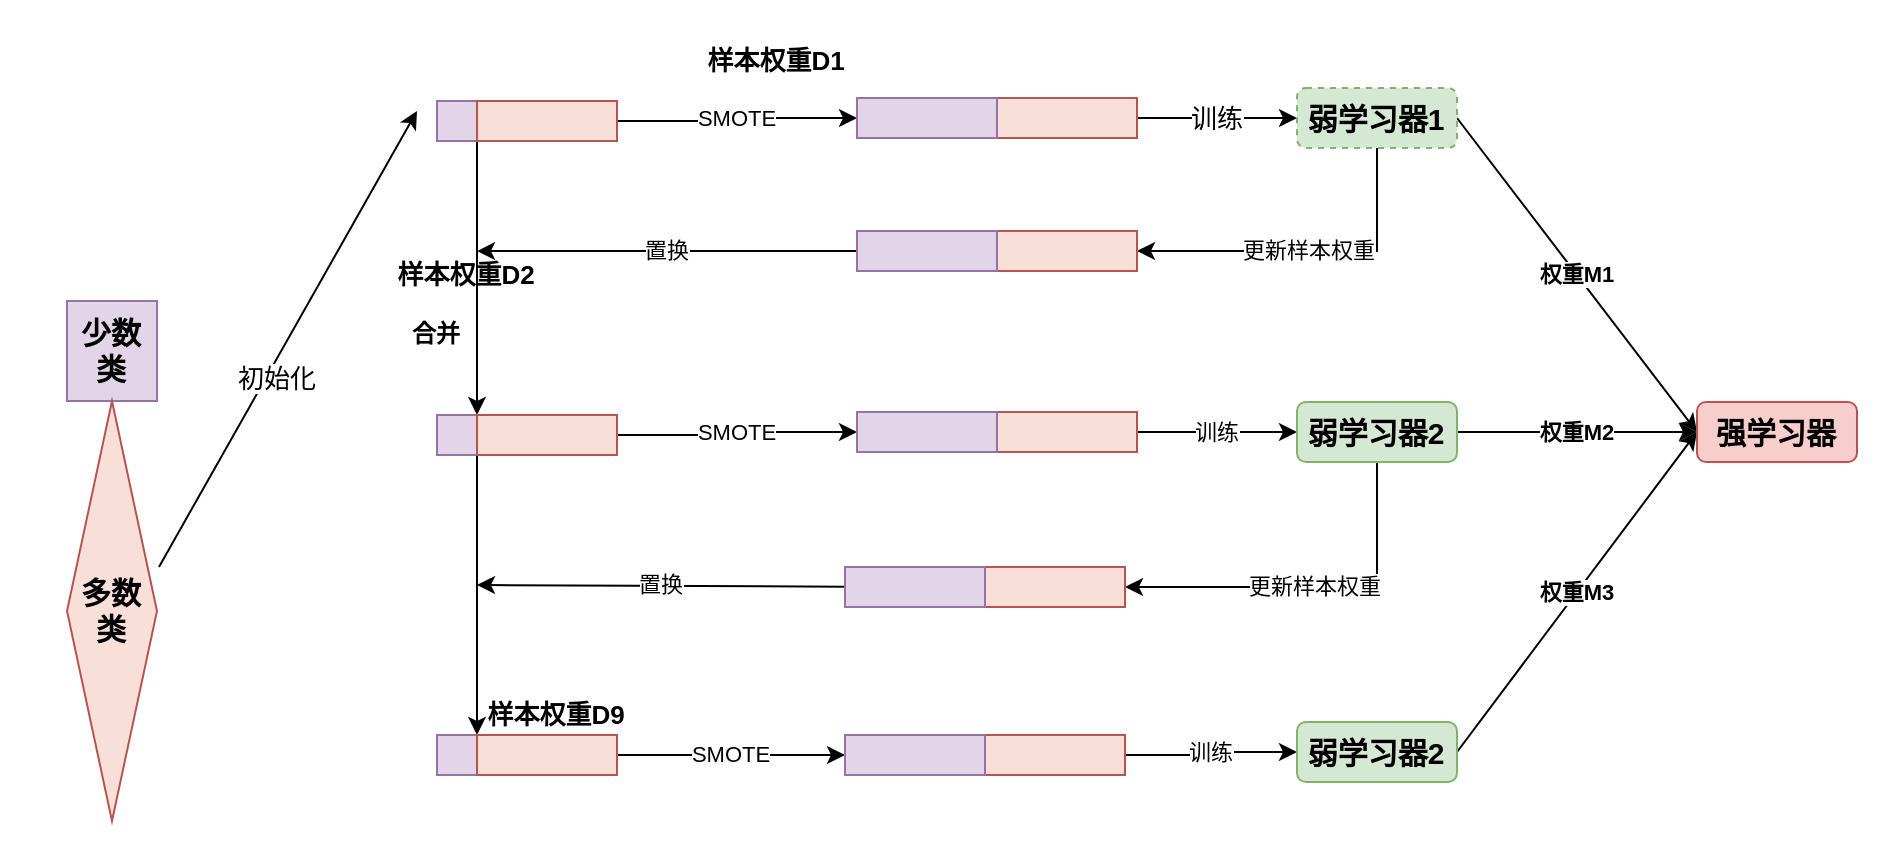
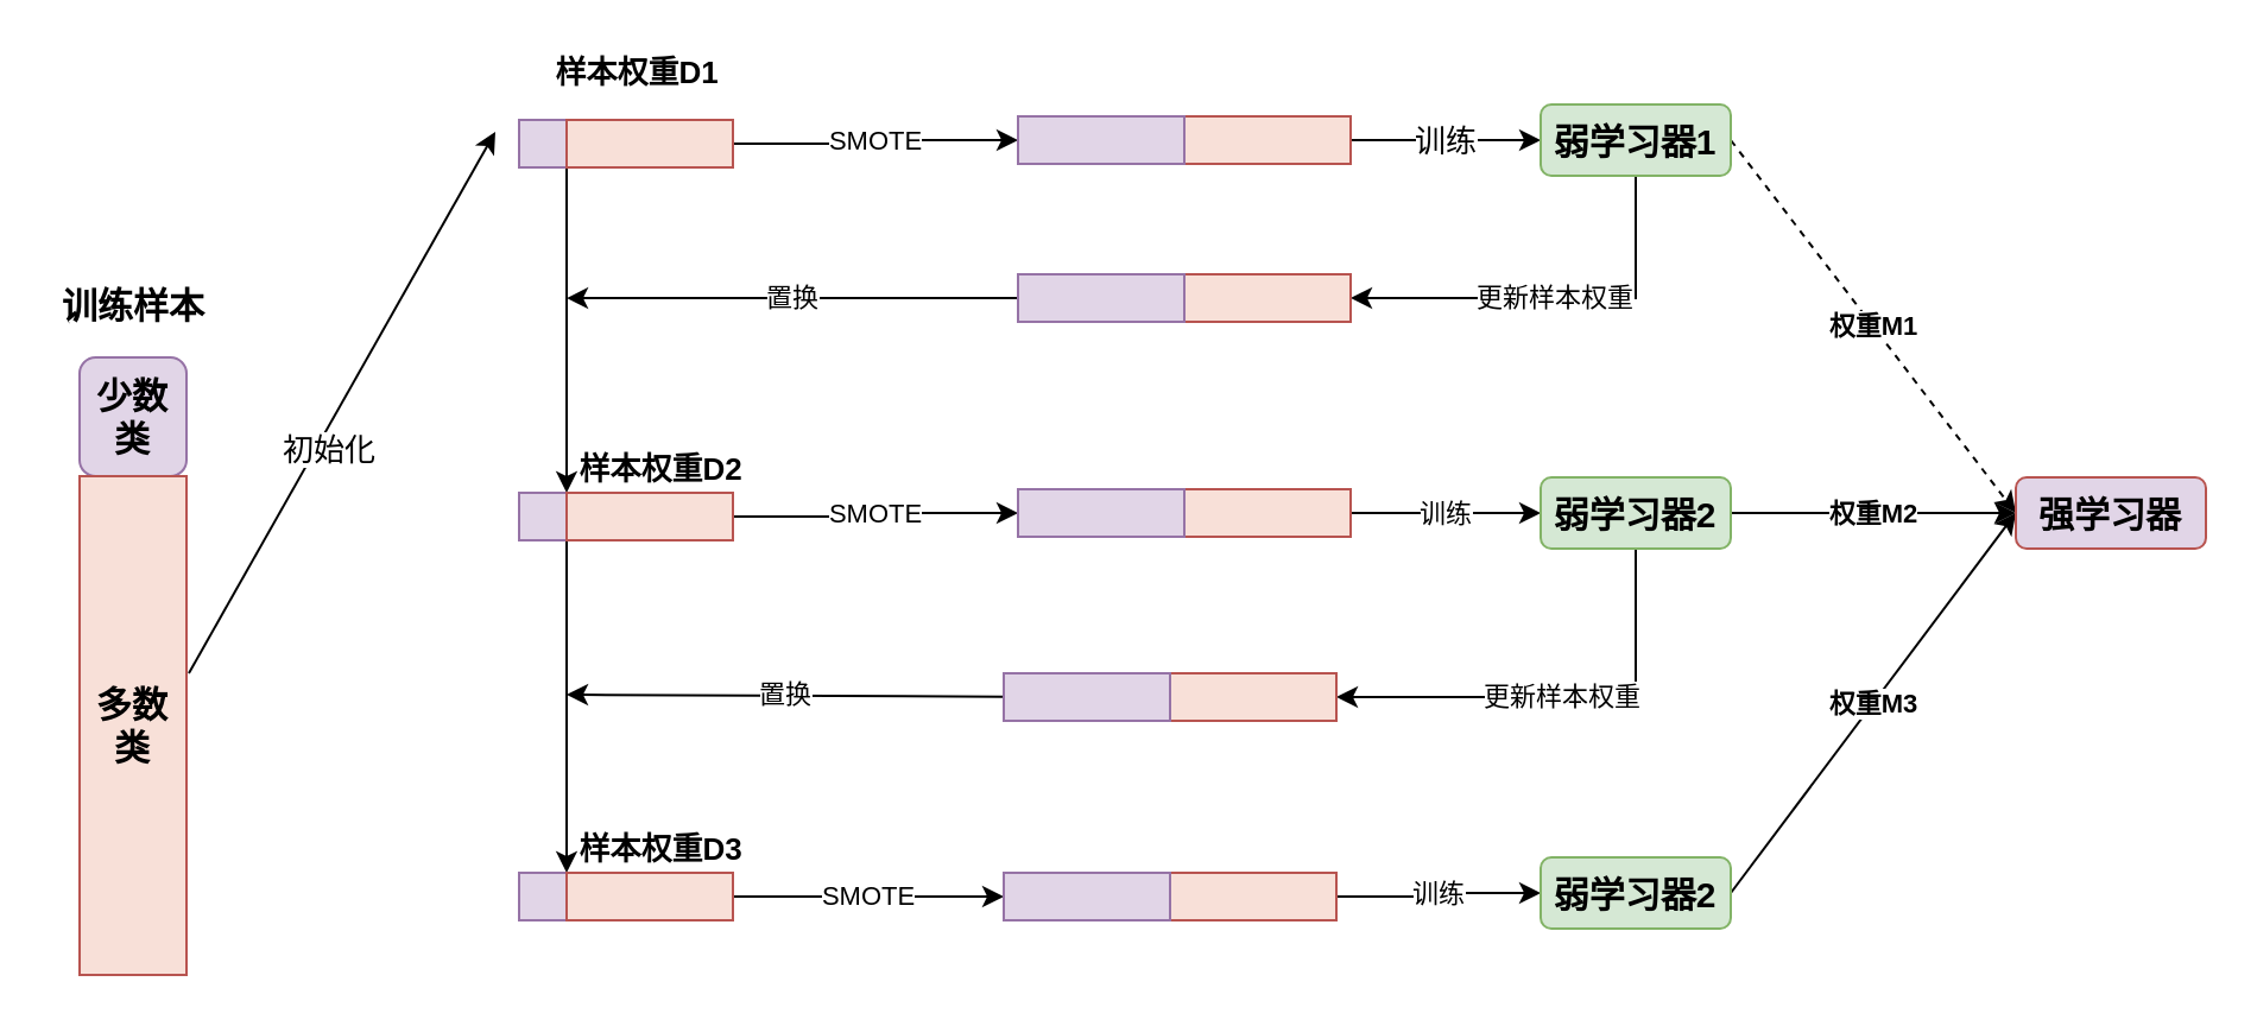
  <mxCell id="0" />
  <mxCell id="1" parent="0" />
- <mxCell id="2" value="少数类" style="rounded=0;whiteSpace=wrap;html=1;fillColor=#e1d5e7;strokeColor=#9673a6;fontStyle=1;fontSize=15;" parent="1" vertex="1"><mxGeometry x="33" y="150" width="45" height="50" as="geometry" /></mxCell>
+ <mxCell id="2" value="少数类" style="whiteSpace=wrap;html=1;fillColor=#e1d5e7;strokeColor=#9673a6;fontStyle=1;fontSize=15;rounded=1;" parent="1" vertex="1"><mxGeometry x="33" y="150" width="45" height="50" as="geometry" /></mxCell>
  <mxCell id="3" value="训练" style="edgeStyle=orthogonalEdgeStyle;rounded=0;orthogonalLoop=1;jettySize=auto;html=1;entryX=0;entryY=0.5;entryDx=0;entryDy=0;fontSize=13;exitX=0.5;exitY=0;exitDx=0;exitDy=0;" parent="1" target="8" edge="1" source="36"><mxGeometry relative="1" as="geometry"><mxPoint x="578" y="58.5" as="sourcePoint" /></mxGeometry></mxCell>
  <mxCell id="4" value="" style="endArrow=classic;html=1;fontSize=15;exitX=1.022;exitY=0.395;exitDx=0;exitDy=0;entryX=0;entryY=0.5;entryDx=0;entryDy=0;exitPerimeter=0;" parent="1" source="10" edge="1"><mxGeometry width="50" height="50" relative="1" as="geometry"><mxPoint x="408" y="230" as="sourcePoint" /><mxPoint x="208" y="55" as="targetPoint" /></mxGeometry></mxCell>
  <mxCell id="5" value="初始化" style="text;html=1;align=center;verticalAlign=middle;resizable=0;points=[];labelBackgroundColor=#ffffff;fontSize=13;" parent="4" vertex="1" connectable="0"><mxGeometry x="-0.151" y="-4" relative="1" as="geometry"><mxPoint as="offset" /></mxGeometry></mxCell>
  <mxCell id="6" value="更新样本权重" style="edgeStyle=orthogonalEdgeStyle;rounded=0;orthogonalLoop=1;jettySize=auto;html=1;exitX=0.5;exitY=1;exitDx=0;exitDy=0;entryX=0.5;entryY=0;entryDx=0;entryDy=0;" parent="1" source="8" target="38" edge="1"><mxGeometry relative="1" as="geometry"><mxPoint x="578" y="123.5" as="targetPoint" /></mxGeometry></mxCell>
- <mxCell id="7" value="&lt;b&gt;权重M1&lt;/b&gt;" style="rounded=0;orthogonalLoop=1;jettySize=auto;html=1;exitX=1;exitY=0.5;exitDx=0;exitDy=0;entryX=0;entryY=0.5;entryDx=0;entryDy=0;" edge="1" parent="1" source="8" target="35"><mxGeometry relative="1" as="geometry" /></mxCell>
- <mxCell id="8" value="弱学习器1" style="rounded=1;whiteSpace=wrap;html=1;fontSize=15;fontStyle=1;fillColor=#d5e8d4;strokeColor=#82b366;dashed=1;" parent="1" vertex="1"><mxGeometry x="648" y="43.5" width="80" height="30" as="geometry" /></mxCell>
- <mxCell id="10" value="多数类" style="rhombus;whiteSpace=wrap;html=1;fillColor=#F8E0D8;strokeColor=#b85450;fontStyle=1;fontSize=15;" parent="1" vertex="1"><mxGeometry x="33" y="200" width="45" height="210" as="geometry" /></mxCell>
+ <mxCell id="7" value="&lt;b&gt;权重M1&lt;/b&gt;" style="rounded=0;orthogonalLoop=1;jettySize=auto;html=1;exitX=1;exitY=0.5;exitDx=0;exitDy=0;entryX=0;entryY=0.5;entryDx=0;entryDy=0;dashed=1;" edge="1" parent="1" source="8" target="35"><mxGeometry relative="1" as="geometry" /></mxCell>
+ <mxCell id="8" value="弱学习器1" style="rounded=1;whiteSpace=wrap;html=1;fontSize=15;fontStyle=1;fillColor=#d5e8d4;strokeColor=#82b366;" parent="1" vertex="1"><mxGeometry x="648" y="43.5" width="80" height="30" as="geometry" /></mxCell>
+ <mxCell id="9" value="&lt;span style=&quot;font-size: 15px ; font-weight: 700&quot;&gt;训练样本&lt;/span&gt;" style="text;html=1;strokeColor=none;fillColor=none;align=center;verticalAlign=middle;whiteSpace=wrap;rounded=0;" parent="1" vertex="1"><mxGeometry x="20.5" y="120" width="70" height="15" as="geometry" /></mxCell>
+ <mxCell id="10" value="多数类" style="rounded=0;whiteSpace=wrap;html=1;fillColor=#F8E0D8;strokeColor=#b85450;fontStyle=1;fontSize=15;" parent="1" vertex="1"><mxGeometry x="33" y="200" width="45" height="210" as="geometry" /></mxCell>
  <mxCell id="11" value="" style="rounded=0;whiteSpace=wrap;html=1;fillColor=#e1d5e7;strokeColor=#9673a6;fontStyle=1;fontSize=15;" parent="1" vertex="1"><mxGeometry x="218" y="50" width="20" height="20" as="geometry" /></mxCell>
  <mxCell id="12" value="SMOTE" style="edgeStyle=orthogonalEdgeStyle;rounded=0;orthogonalLoop=1;jettySize=auto;html=1;exitX=0.5;exitY=0;exitDx=0;exitDy=0;entryX=0.5;entryY=1;entryDx=0;entryDy=0;" parent="1" source="14" target="37" edge="1"><mxGeometry relative="1" as="geometry"><mxPoint x="402" y="60" as="targetPoint" /></mxGeometry></mxCell>
  <mxCell id="13" style="edgeStyle=orthogonalEdgeStyle;rounded=0;orthogonalLoop=1;jettySize=auto;html=1;exitX=1;exitY=1;exitDx=0;exitDy=0;entryX=0;entryY=1;entryDx=0;entryDy=0;" parent="1" source="14" target="20" edge="1"><mxGeometry relative="1" as="geometry" /></mxCell>
  <mxCell id="14" value="" style="rounded=0;whiteSpace=wrap;html=1;fillColor=#F8E0D8;strokeColor=#b85450;fontStyle=1;fontSize=15;direction=south;" parent="1" vertex="1"><mxGeometry x="238" y="50" width="70" height="20" as="geometry" /></mxCell>
- <mxCell id="15" value="&lt;span style=&quot;font-size: 13px ; font-weight: 700&quot;&gt;样本权重D1&lt;/span&gt;" style="text;html=1;strokeColor=none;fillColor=none;align=center;verticalAlign=middle;whiteSpace=wrap;rounded=0;" parent="1" vertex="1"><mxGeometry x="338" y="20" width="100" height="20" as="geometry" /></mxCell>
+ <mxCell id="15" value="&lt;span style=&quot;font-size: 13px ; font-weight: 700&quot;&gt;样本权重D1&lt;/span&gt;" style="text;html=1;strokeColor=none;fillColor=none;align=center;verticalAlign=middle;whiteSpace=wrap;rounded=0;" parent="1" vertex="1"><mxGeometry x="218" y="20" width="100" height="20" as="geometry" /></mxCell>
  <mxCell id="16" value="置换" style="edgeStyle=none;rounded=0;orthogonalLoop=1;jettySize=auto;html=1;" edge="1" parent="1"><mxGeometry relative="1" as="geometry"><mxPoint x="238" y="125.034" as="targetPoint" /><mxPoint x="428" y="125" as="sourcePoint" /></mxGeometry></mxCell>
  <mxCell id="17" value="" style="rounded=0;whiteSpace=wrap;html=1;fillColor=#e1d5e7;strokeColor=#9673a6;fontStyle=1;fontSize=15;" parent="1" vertex="1"><mxGeometry x="218" y="207" width="20" height="20" as="geometry" /></mxCell>
  <mxCell id="18" value="SMOTE" style="edgeStyle=orthogonalEdgeStyle;rounded=0;orthogonalLoop=1;jettySize=auto;html=1;exitX=0.5;exitY=0;exitDx=0;exitDy=0;entryX=0.5;entryY=1;entryDx=0;entryDy=0;" edge="1" parent="1" source="20" target="41"><mxGeometry relative="1" as="geometry"><mxPoint x="408" y="216" as="targetPoint" /></mxGeometry></mxCell>
  <mxCell id="19" style="edgeStyle=orthogonalEdgeStyle;rounded=0;orthogonalLoop=1;jettySize=auto;html=1;exitX=1;exitY=1;exitDx=0;exitDy=0;entryX=0;entryY=1;entryDx=0;entryDy=0;" edge="1" parent="1" source="20" target="30"><mxGeometry relative="1" as="geometry" /></mxCell>
  <mxCell id="20" value="" style="rounded=0;whiteSpace=wrap;html=1;fillColor=#F8E0D8;strokeColor=#b85450;fontStyle=1;fontSize=15;direction=south;" parent="1" vertex="1"><mxGeometry x="238" y="207" width="70" height="20" as="geometry" /></mxCell>
- <mxCell id="21" value="&lt;span style=&quot;font-size: 13px ; font-weight: 700&quot;&gt;样本权重D2&lt;/span&gt;" style="text;html=1;strokeColor=none;fillColor=none;align=center;verticalAlign=middle;whiteSpace=wrap;rounded=0;" parent="1" vertex="1"><mxGeometry x="183" y="127" width="100" height="20" as="geometry" /></mxCell>
- <mxCell id="22" value="&lt;b&gt;合并&lt;/b&gt;" style="text;html=1;strokeColor=none;fillColor=none;align=center;verticalAlign=middle;whiteSpace=wrap;rounded=0;" parent="1" vertex="1"><mxGeometry x="198" y="157" width="40" height="20" as="geometry" /></mxCell>
+ <mxCell id="21" value="&lt;span style=&quot;font-size: 13px ; font-weight: 700&quot;&gt;样本权重D2&lt;/span&gt;" style="text;html=1;strokeColor=none;fillColor=none;align=center;verticalAlign=middle;whiteSpace=wrap;rounded=0;" parent="1" vertex="1"><mxGeometry x="228" y="187" width="100" height="20" as="geometry" /></mxCell>
  <mxCell id="23" value="训练" style="edgeStyle=orthogonalEdgeStyle;rounded=0;orthogonalLoop=1;jettySize=auto;html=1;exitX=0.5;exitY=0;exitDx=0;exitDy=0;" edge="1" parent="1" source="40" target="26"><mxGeometry relative="1" as="geometry"><mxPoint x="579" y="215.5" as="sourcePoint" /></mxGeometry></mxCell>
  <mxCell id="24" value="更新样本权重" style="edgeStyle=orthogonalEdgeStyle;rounded=0;orthogonalLoop=1;jettySize=auto;html=1;exitX=0.5;exitY=1;exitDx=0;exitDy=0;entryX=0.5;entryY=0;entryDx=0;entryDy=0;" edge="1" parent="1" source="26" target="42"><mxGeometry relative="1" as="geometry"><mxPoint x="580" y="290.5" as="targetPoint" /></mxGeometry></mxCell>
  <mxCell id="25" value="&lt;b&gt;权重M2&lt;/b&gt;" style="rounded=0;orthogonalLoop=1;jettySize=auto;html=1;exitX=1;exitY=0.5;exitDx=0;exitDy=0;" edge="1" parent="1" source="26" target="35"><mxGeometry relative="1" as="geometry" /></mxCell>
  <mxCell id="26" value="弱学习器2" style="rounded=1;whiteSpace=wrap;html=1;fontSize=15;fontStyle=1;fillColor=#d5e8d4;strokeColor=#82b366;" vertex="1" parent="1"><mxGeometry x="648" y="200.5" width="80" height="30" as="geometry" /></mxCell>
  <mxCell id="27" value="置换" style="rounded=0;orthogonalLoop=1;jettySize=auto;html=1;" edge="1" parent="1" source="43"><mxGeometry relative="1" as="geometry"><mxPoint x="238" y="292" as="targetPoint" /><mxPoint x="418" y="292" as="sourcePoint" /></mxGeometry></mxCell>
  <mxCell id="28" value="" style="rounded=0;whiteSpace=wrap;html=1;fillColor=#e1d5e7;strokeColor=#9673a6;fontStyle=1;fontSize=15;" vertex="1" parent="1"><mxGeometry x="218" y="367" width="20" height="20" as="geometry" /></mxCell>
  <mxCell id="29" value="SMOTE" style="edgeStyle=orthogonalEdgeStyle;rounded=0;orthogonalLoop=1;jettySize=auto;html=1;exitX=0.5;exitY=0;exitDx=0;exitDy=0;" edge="1" parent="1" source="30" target="45"><mxGeometry relative="1" as="geometry"><mxPoint x="408" y="376" as="targetPoint" /></mxGeometry></mxCell>
  <mxCell id="30" value="" style="rounded=0;whiteSpace=wrap;html=1;fillColor=#F8E0D8;strokeColor=#b85450;fontStyle=1;fontSize=15;direction=south;" vertex="1" parent="1"><mxGeometry x="238" y="367" width="70" height="20" as="geometry" /></mxCell>
- <mxCell id="31" value="&lt;span style=&quot;font-size: 13px ; font-weight: 700&quot;&gt;样本权重D9&lt;/span&gt;" style="text;html=1;strokeColor=none;fillColor=none;align=center;verticalAlign=middle;whiteSpace=wrap;rounded=0;" vertex="1" parent="1"><mxGeometry x="228" y="347" width="100" height="20" as="geometry" /></mxCell>
+ <mxCell id="31" value="&lt;span style=&quot;font-size: 13px ; font-weight: 700&quot;&gt;样本权重D3&lt;/span&gt;" style="text;html=1;strokeColor=none;fillColor=none;align=center;verticalAlign=middle;whiteSpace=wrap;rounded=0;" vertex="1" parent="1"><mxGeometry x="228" y="347" width="100" height="20" as="geometry" /></mxCell>
  <mxCell id="32" value="训练" style="edgeStyle=orthogonalEdgeStyle;rounded=0;orthogonalLoop=1;jettySize=auto;html=1;exitX=0.5;exitY=0;exitDx=0;exitDy=0;" edge="1" parent="1" source="44" target="34"><mxGeometry relative="1" as="geometry"><mxPoint x="579" y="375.5" as="sourcePoint" /></mxGeometry></mxCell>
  <mxCell id="33" value="&lt;b&gt;权重M3&lt;/b&gt;" style="edgeStyle=none;rounded=0;orthogonalLoop=1;jettySize=auto;html=1;exitX=1;exitY=0.5;exitDx=0;exitDy=0;entryX=0;entryY=0.5;entryDx=0;entryDy=0;" edge="1" parent="1" source="34" target="35"><mxGeometry relative="1" as="geometry" /></mxCell>
  <mxCell id="34" value="弱学习器2" style="rounded=1;whiteSpace=wrap;html=1;fontSize=15;fontStyle=1;fillColor=#d5e8d4;strokeColor=#82b366;" vertex="1" parent="1"><mxGeometry x="648" y="360.5" width="80" height="30" as="geometry" /></mxCell>
- <mxCell id="35" value="强学习器" style="rounded=1;whiteSpace=wrap;html=1;fontSize=15;fontStyle=1;fillColor=#f8cecc;strokeColor=#b85450;" vertex="1" parent="1"><mxGeometry x="848" y="200.5" width="80" height="30" as="geometry" /></mxCell>
+ <mxCell id="35" value="强学习器" style="rounded=1;whiteSpace=wrap;html=1;fontSize=15;fontStyle=1;fillColor=#e1d5e7;strokeColor=#b85450;" vertex="1" parent="1"><mxGeometry x="848" y="200.5" width="80" height="30" as="geometry" /></mxCell>
  <mxCell id="36" value="" style="rounded=0;whiteSpace=wrap;html=1;fillColor=#F8E0D8;strokeColor=#b85450;fontStyle=1;fontSize=15;direction=south;" vertex="1" parent="1"><mxGeometry x="498" y="48.5" width="70" height="20" as="geometry" /></mxCell>
  <mxCell id="37" value="" style="rounded=0;whiteSpace=wrap;html=1;fillColor=#e1d5e7;strokeColor=#9673a6;fontStyle=1;fontSize=15;direction=south;" vertex="1" parent="1"><mxGeometry x="428" y="48.5" width="70" height="20" as="geometry" /></mxCell>
  <mxCell id="38" value="" style="rounded=0;whiteSpace=wrap;html=1;fillColor=#F8E0D8;strokeColor=#b85450;fontStyle=1;fontSize=15;direction=south;" vertex="1" parent="1"><mxGeometry x="498" y="115" width="70" height="20" as="geometry" /></mxCell>
  <mxCell id="39" value="" style="rounded=0;whiteSpace=wrap;html=1;fillColor=#e1d5e7;strokeColor=#9673a6;fontStyle=1;fontSize=15;direction=south;" vertex="1" parent="1"><mxGeometry x="428" y="115" width="70" height="20" as="geometry" /></mxCell>
  <mxCell id="40" value="" style="rounded=0;whiteSpace=wrap;html=1;fillColor=#F8E0D8;strokeColor=#b85450;fontStyle=1;fontSize=15;direction=south;" vertex="1" parent="1"><mxGeometry x="498" y="205.5" width="70" height="20" as="geometry" /></mxCell>
  <mxCell id="41" value="" style="rounded=0;whiteSpace=wrap;html=1;fillColor=#e1d5e7;strokeColor=#9673a6;fontStyle=1;fontSize=15;direction=south;" vertex="1" parent="1"><mxGeometry x="428" y="205.5" width="70" height="20" as="geometry" /></mxCell>
  <mxCell id="42" value="" style="rounded=0;whiteSpace=wrap;html=1;fillColor=#F8E0D8;strokeColor=#b85450;fontStyle=1;fontSize=15;direction=south;" vertex="1" parent="1"><mxGeometry x="492" y="283" width="70" height="20" as="geometry" /></mxCell>
  <mxCell id="43" value="" style="rounded=0;whiteSpace=wrap;html=1;fillColor=#e1d5e7;strokeColor=#9673a6;fontStyle=1;fontSize=15;direction=south;" vertex="1" parent="1"><mxGeometry x="422" y="283" width="70" height="20" as="geometry" /></mxCell>
  <mxCell id="44" value="" style="rounded=0;whiteSpace=wrap;html=1;fillColor=#F8E0D8;strokeColor=#b85450;fontStyle=1;fontSize=15;direction=south;" vertex="1" parent="1"><mxGeometry x="492" y="367" width="70" height="20" as="geometry" /></mxCell>
  <mxCell id="45" value="" style="rounded=0;whiteSpace=wrap;html=1;fillColor=#e1d5e7;strokeColor=#9673a6;fontStyle=1;fontSize=15;direction=south;" vertex="1" parent="1"><mxGeometry x="422" y="367" width="70" height="20" as="geometry" /></mxCell>
